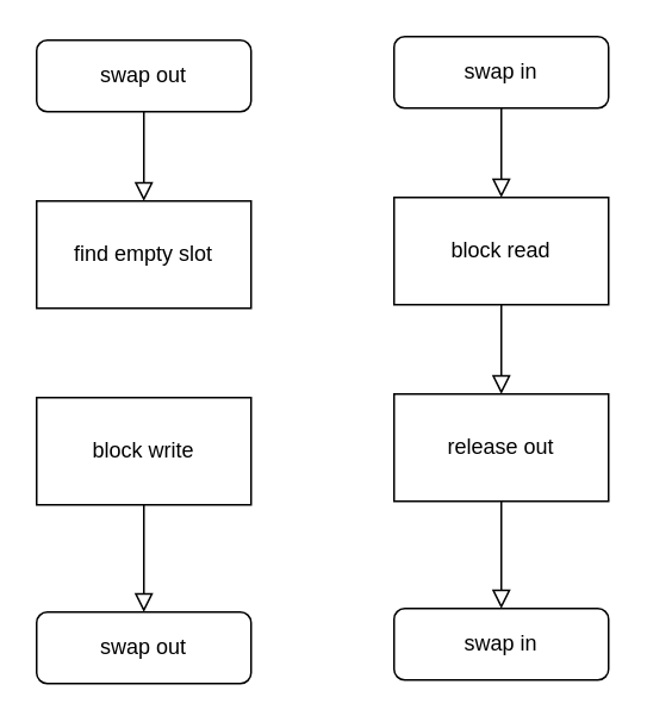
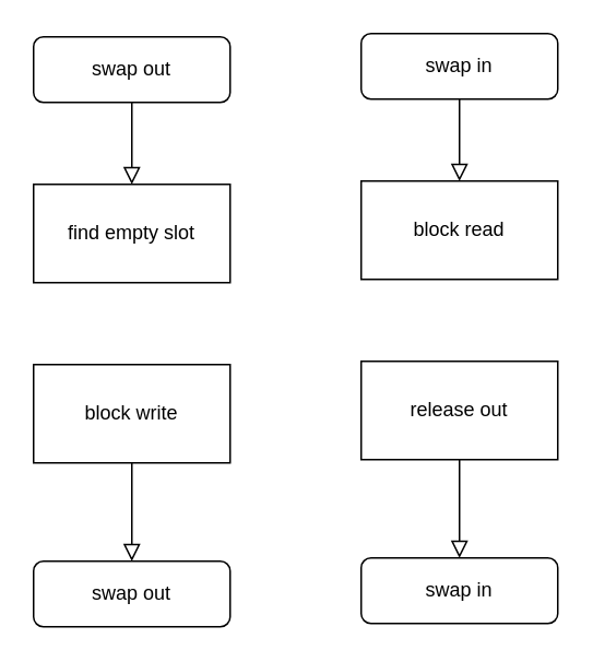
  <mxCell id="0" />
  <mxCell id="1" parent="0" />
  <mxCell id="2" value="" style="rounded=0;html=1;jettySize=auto;orthogonalLoop=1;fontSize=11;endArrow=block;endFill=0;endSize=8;strokeWidth=1;shadow=0;labelBackgroundColor=none;edgeStyle=orthogonalEdgeStyle;entryX=0.5;entryY=0;entryDx=0;entryDy=0;" edge="1" parent="1" source="3" target="4"><mxGeometry relative="1" as="geometry"><mxPoint x="80" y="92" as="targetPoint" /></mxGeometry></mxCell>
  <mxCell id="3" value="swap out" style="rounded=1;whiteSpace=wrap;html=1;fontSize=12;glass=0;strokeWidth=1;shadow=0;" vertex="1" parent="1"><mxGeometry x="20" y="22" width="120" height="40" as="geometry" /></mxCell>
  <mxCell id="4" value="find empty slot" style="rounded=0;whiteSpace=wrap;html=1;" vertex="1" parent="1"><mxGeometry x="20" y="112" width="120" height="60" as="geometry" /></mxCell>
  <mxCell id="5" value="block write" style="rounded=0;whiteSpace=wrap;html=1;" vertex="1" parent="1"><mxGeometry x="20" y="222" width="120" height="60" as="geometry" /></mxCell>
  <mxCell id="6" value="" style="rounded=0;html=1;jettySize=auto;orthogonalLoop=1;fontSize=11;endArrow=block;endFill=0;endSize=8;strokeWidth=1;shadow=0;labelBackgroundColor=none;edgeStyle=orthogonalEdgeStyle;entryX=0.5;entryY=0;entryDx=0;entryDy=0;" edge="1" parent="1" source="7" target="8"><mxGeometry relative="1" as="geometry"><mxPoint x="280" y="90" as="targetPoint" /></mxGeometry></mxCell>
  <mxCell id="7" value="swap in" style="rounded=1;whiteSpace=wrap;html=1;fontSize=12;glass=0;strokeWidth=1;shadow=0;" vertex="1" parent="1"><mxGeometry x="220" y="20" width="120" height="40" as="geometry" /></mxCell>
  <mxCell id="8" value="block read" style="rounded=0;whiteSpace=wrap;html=1;" vertex="1" parent="1"><mxGeometry x="220" y="110" width="120" height="60" as="geometry" /></mxCell>
- <mxCell id="9" value="" style="rounded=0;html=1;jettySize=auto;orthogonalLoop=1;fontSize=11;endArrow=block;endFill=0;endSize=8;strokeWidth=1;shadow=0;labelBackgroundColor=none;edgeStyle=orthogonalEdgeStyle;entryX=0.5;entryY=0;entryDx=0;entryDy=0;exitX=0.5;exitY=1;exitDx=0;exitDy=0;" edge="1" parent="1" source="8" target="10"><mxGeometry relative="1" as="geometry"><mxPoint x="280" y="200" as="targetPoint" /><mxPoint x="310" y="190" as="sourcePoint" /></mxGeometry></mxCell>
  <mxCell id="10" value="release out" style="rounded=0;whiteSpace=wrap;html=1;" vertex="1" parent="1"><mxGeometry x="220" y="220" width="120" height="60" as="geometry" /></mxCell>
  <mxCell id="11" value="swap out" style="rounded=1;whiteSpace=wrap;html=1;fontSize=12;glass=0;strokeWidth=1;shadow=0;" vertex="1" parent="1"><mxGeometry x="20" y="342" width="120" height="40" as="geometry" /></mxCell>
  <mxCell id="12" value="swap in" style="rounded=1;whiteSpace=wrap;html=1;fontSize=12;glass=0;strokeWidth=1;shadow=0;" vertex="1" parent="1"><mxGeometry x="220" y="340" width="120" height="40" as="geometry" /></mxCell>
  <mxCell id="13" value="" style="rounded=0;html=1;jettySize=auto;orthogonalLoop=1;fontSize=11;endArrow=block;endFill=0;endSize=8;strokeWidth=1;shadow=0;labelBackgroundColor=none;edgeStyle=orthogonalEdgeStyle;entryX=0.5;entryY=0;entryDx=0;entryDy=0;exitX=0.5;exitY=1;exitDx=0;exitDy=0;" edge="1" parent="1" source="5" target="11"><mxGeometry relative="1" as="geometry"><mxPoint x="90" y="122" as="targetPoint" /><mxPoint x="90" y="72" as="sourcePoint" /></mxGeometry></mxCell>
  <mxCell id="14" value="" style="rounded=0;html=1;jettySize=auto;orthogonalLoop=1;fontSize=11;endArrow=block;endFill=0;endSize=8;strokeWidth=1;shadow=0;labelBackgroundColor=none;edgeStyle=orthogonalEdgeStyle;entryX=0.5;entryY=0;entryDx=0;entryDy=0;exitX=0.5;exitY=1;exitDx=0;exitDy=0;" edge="1" parent="1" source="10" target="12"><mxGeometry relative="1" as="geometry"><mxPoint x="90" y="352" as="targetPoint" /><mxPoint x="90" y="292" as="sourcePoint" /></mxGeometry></mxCell>
